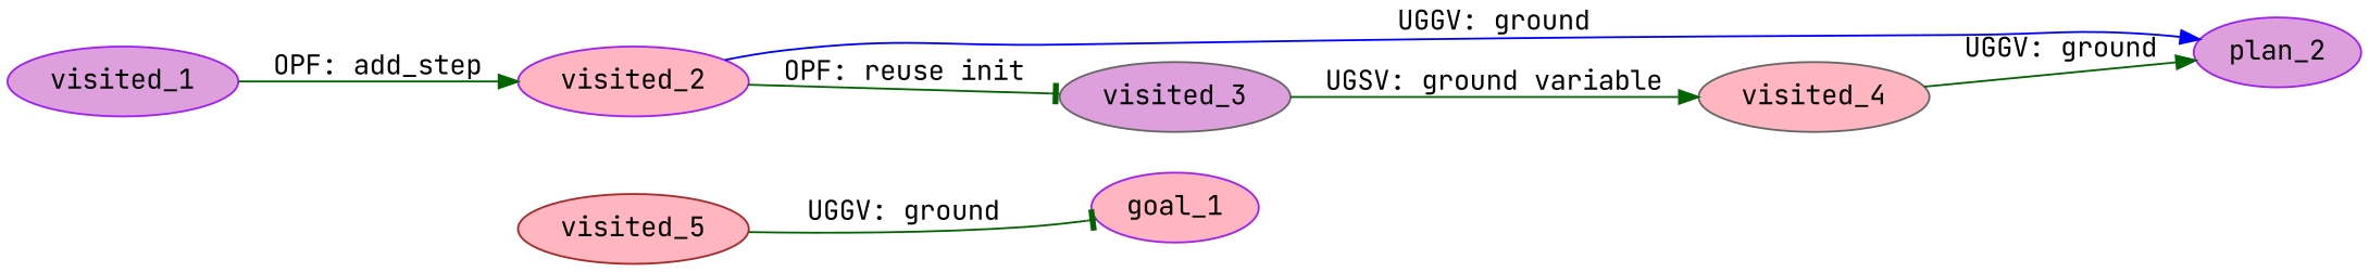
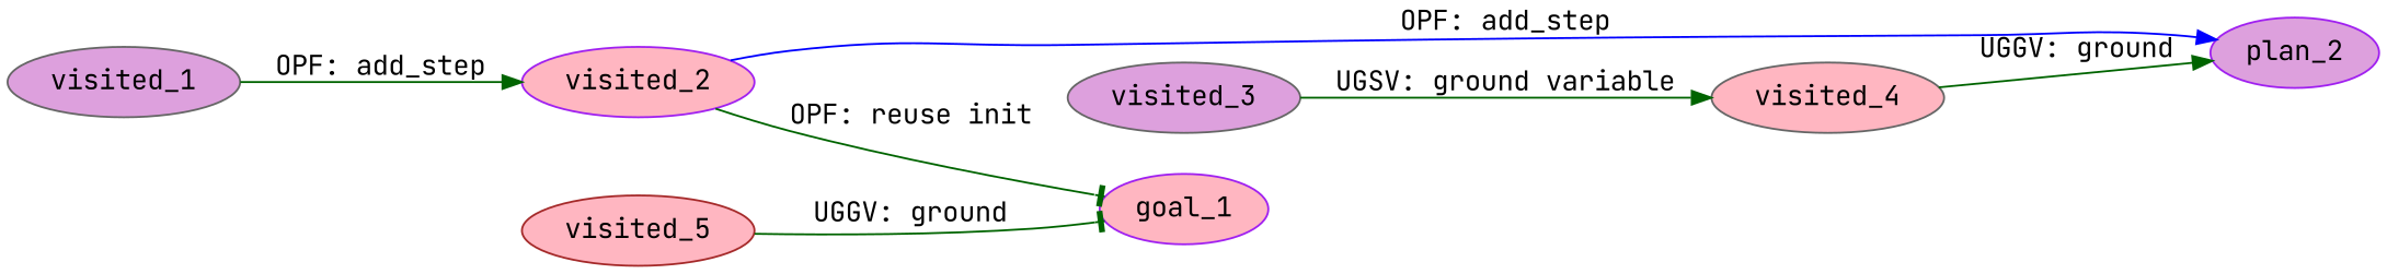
  digraph {
    fontname="JetBrains Mono"
    rankdir=LR
    node [color=purple fillcolor=lightpink fontname="JetBrains Mono" style=filled]
    edge [arrowhead=normal color=darkgreen fontname="JetBrains Mono"]
-   n1 [fillcolor=plum label=visited_1]
+   n1 [color=gray40 fillcolor=plum label=visited_1]
    n2 [label=visited_2]
    n3 [fillcolor=plum label=plan_2]
    n4 [color=gray40 fillcolor=plum label=visited_3]
    n5 [color=gray40 label=visited_4]
    n6 [color=brown label=visited_5]
    n7 [label=goal_1]
    n1 -> n2 [label="OPF: add_step"]
-   n2 -> n3 [color=blue label="UGGV: ground"]
-   n2 -> n4 [arrowhead=tee label="OPF: reuse init"]
+   n2 -> n3 [color=blue label="OPF: add_step"]
+   n2 -> n7 [arrowhead=tee label="OPF: reuse init"]
    n4 -> n5 [label="UGSV: ground variable"]
    n5 -> n3 [label="UGGV: ground"]
    n6 -> n7 [arrowhead=tee label="UGGV: ground"]
  }
